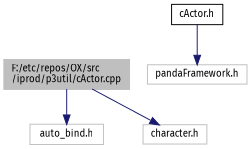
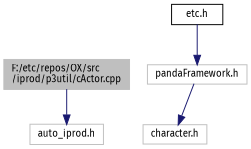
  digraph {
    fontname="Fira Sans"
    node [color=grey75 fillcolor=white fontname="Fira Sans" fontsize=10 shape=record style=filled]
    edge [color=midnightblue fontname="Fira Sans" fontsize=10 labelfontname=Helvetica labelfontsize=10 style=solid]
    n1 [fillcolor=grey75 fontcolor=black height=0.2 label="F:/etc/repos/OX/src\l/iprod/p3util/cActor.cpp" width=0.4]
-   n2 [height=0.2 label="auto_bind.h" width=0.4]
+   n2 [height=0.2 label="auto_iprod.h" width=0.4]
    n3 [height=0.2 label="character.h" width=0.4]
-   n4 [color=black height=0.2 label="cActor.h" width=0.4]
+   n4 [color=black height=0.2 label="etc.h" width=0.4]
    n5 [height=0.2 label="pandaFramework.h" width=0.4]
    n1 -> n2
-   n1 -> n3
+   n5 -> n3
    n4 -> n5
  }
